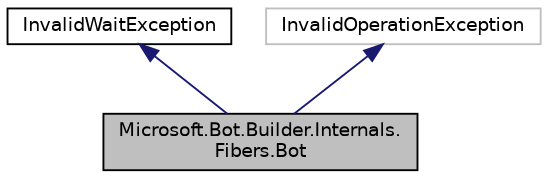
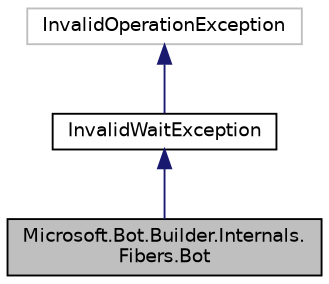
  digraph {
    node [color=black fillcolor=white fontname=Helvetica fontsize=10 shape=record style=filled]
    edge [color=midnightblue dir=back fontname=Helvetica fontsize=10 labelfontname=Helvetica labelfontsize=10 style=solid]
    n1 [fillcolor=grey75 fontcolor=black height=0.2 label="Microsoft.Bot.Builder.Internals.\lFibers.Bot" width=0.4]
    n2 [height=0.2 label=InvalidWaitException width=0.4]
    n3 [color=grey75 height=0.2 label=InvalidOperationException width=0.4]
    n2 -> n1
-   n3 -> n1
+   n3 -> n2
  }
